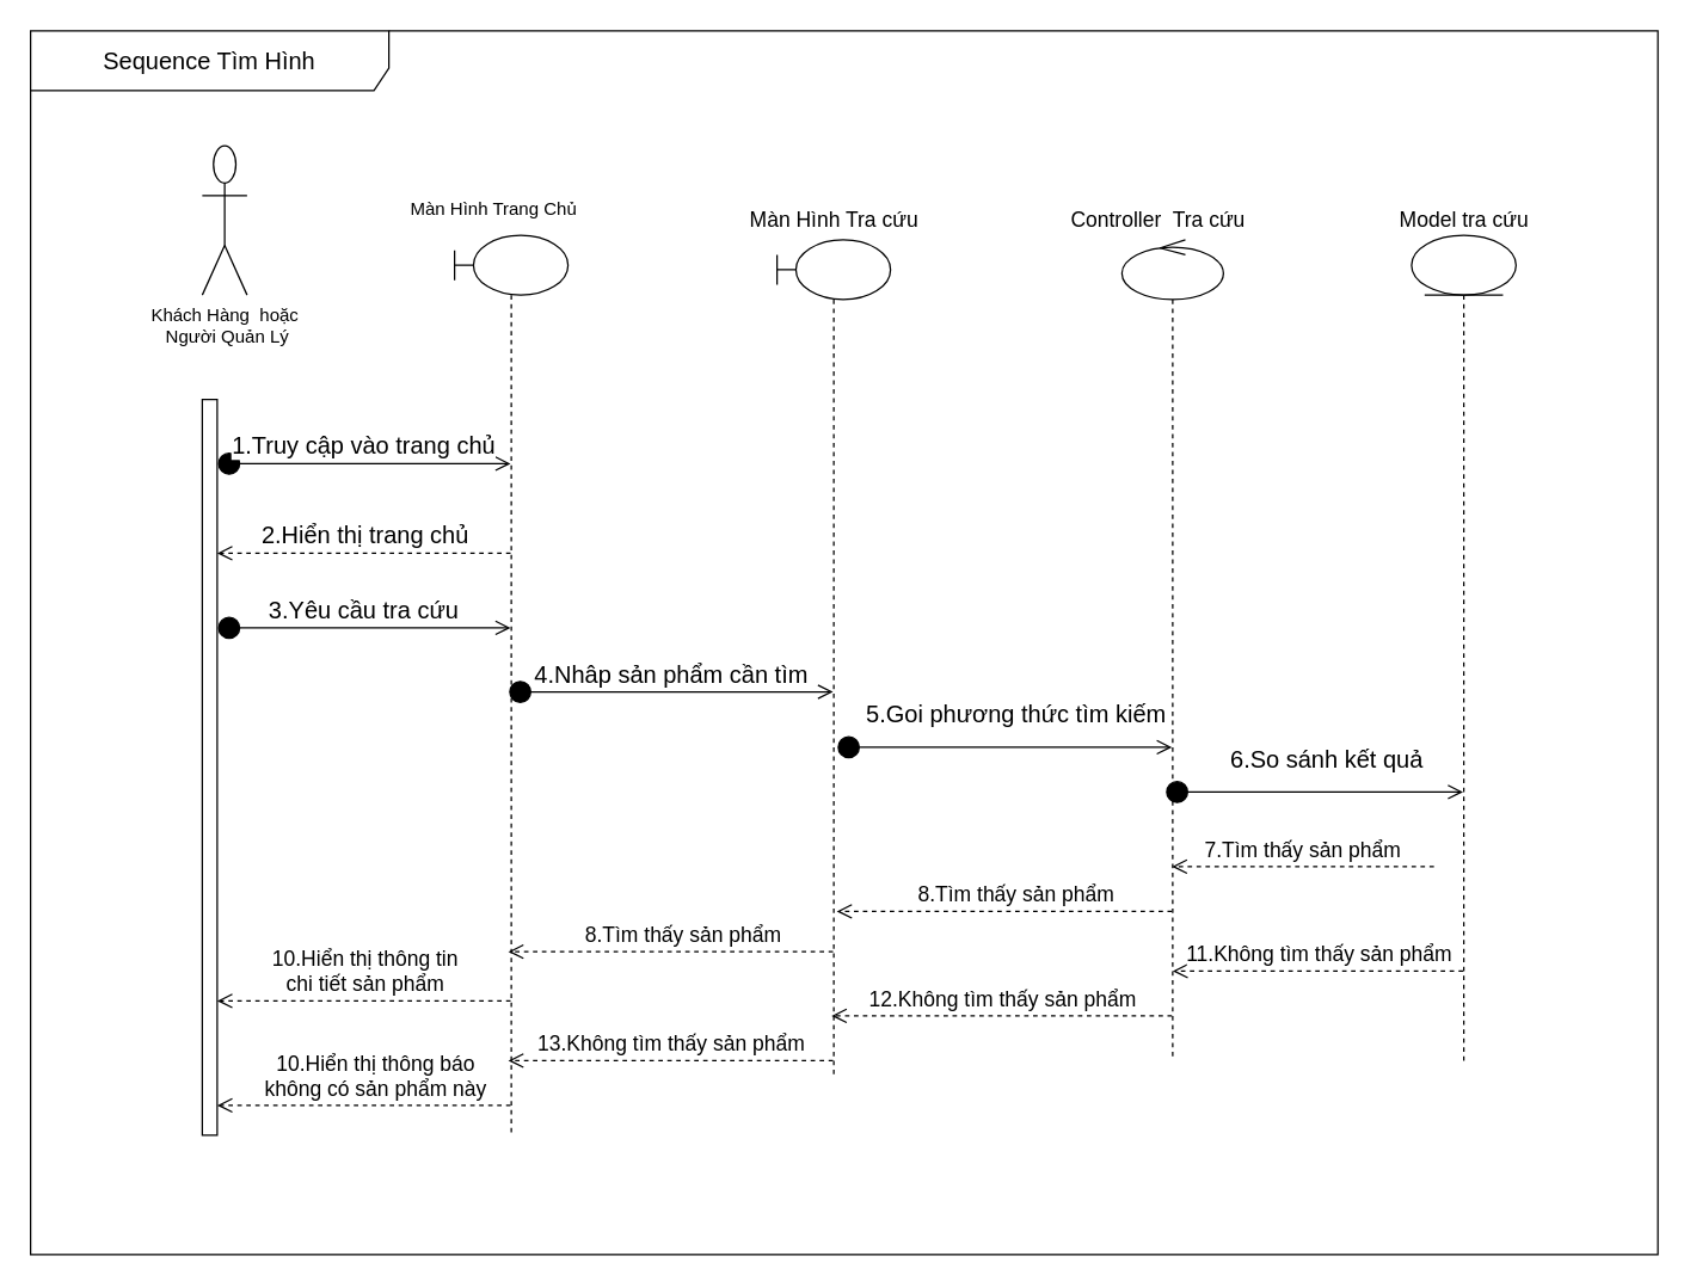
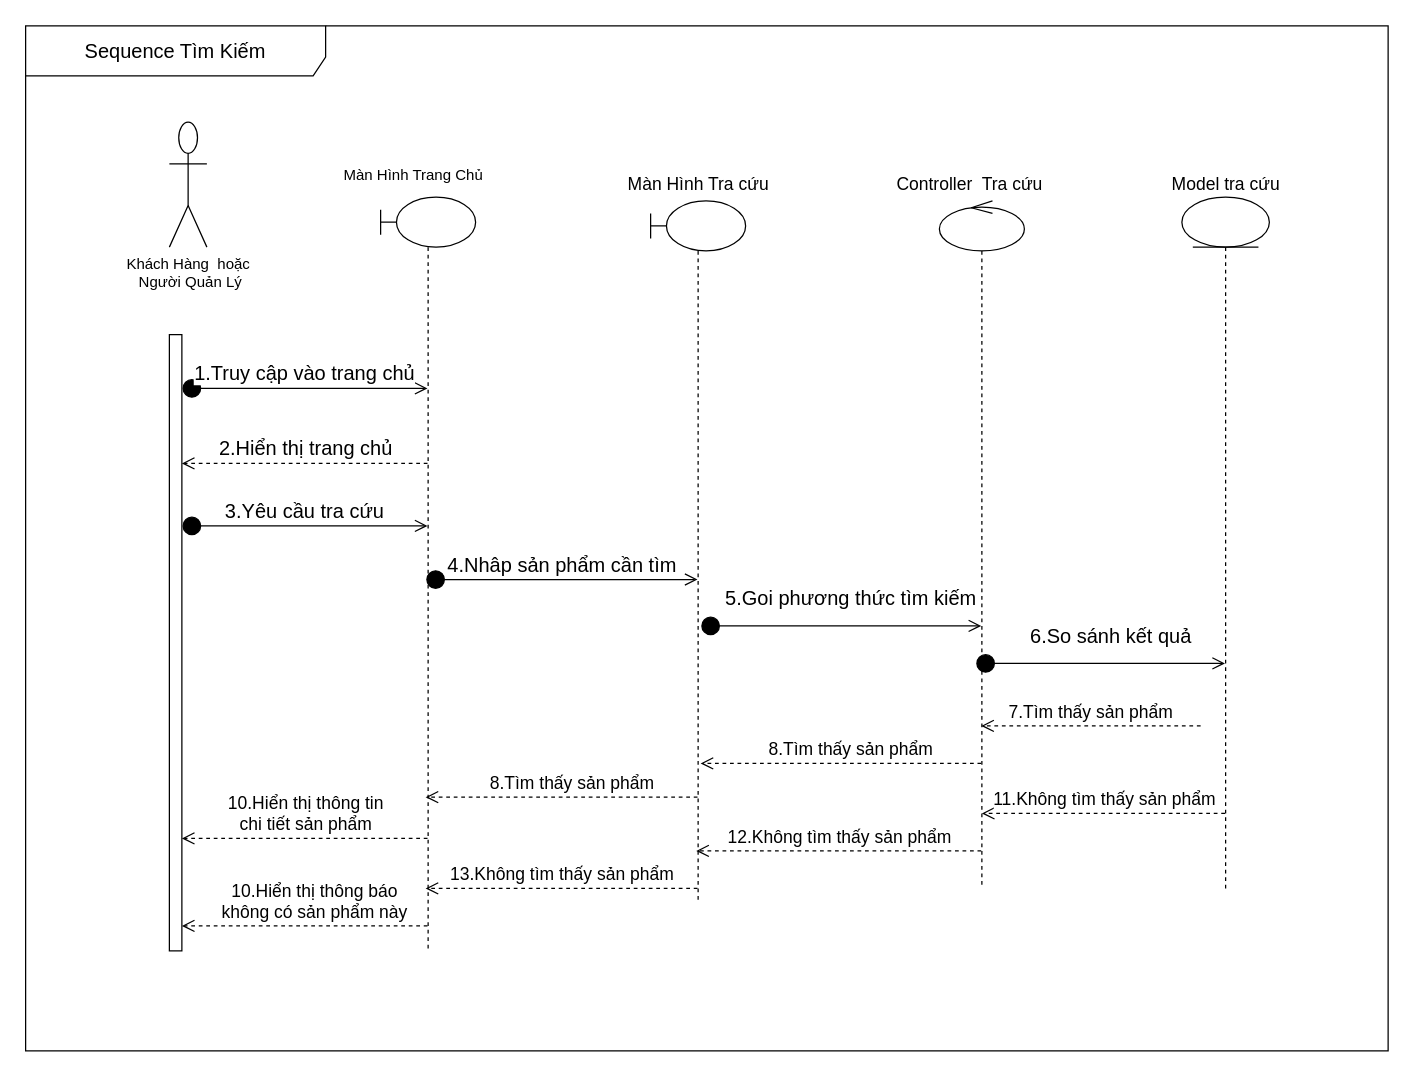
  <mxCell id="0" />
  <mxCell id="1" parent="0" />
  <mxCell id="2" value="" style="shape=umlLifeline;participant=umlBoundary;perimeter=lifelinePerimeter;whiteSpace=wrap;html=1;container=1;collapsible=0;recursiveResize=0;verticalAlign=top;spacingTop=36;outlineConnect=0;" vertex="1" parent="1"><mxGeometry x="520" y="160" width="76" height="560" as="geometry" /></mxCell>
  <mxCell id="3" value="" style="shape=umlLifeline;participant=umlEntity;perimeter=lifelinePerimeter;whiteSpace=wrap;html=1;container=1;collapsible=0;recursiveResize=0;verticalAlign=top;spacingTop=36;outlineConnect=0;" vertex="1" parent="1"><mxGeometry x="945" y="157" width="70" height="553" as="geometry" /></mxCell>
  <mxCell id="4" value="" style="shape=umlLifeline;participant=umlControl;perimeter=lifelinePerimeter;whiteSpace=wrap;html=1;container=1;collapsible=0;recursiveResize=0;verticalAlign=top;spacingTop=36;outlineConnect=0;" vertex="1" parent="1"><mxGeometry x="751" y="160" width="68" height="550" as="geometry" /></mxCell>
  <mxCell id="5" value="&lt;font style=&quot;font-size: 14px&quot;&gt;Màn Hình Tra cứu&lt;/font&gt;" style="text;html=1;align=center;verticalAlign=middle;resizable=0;points=[];autosize=1;" vertex="1" parent="1"><mxGeometry x="493" y="137" width="130" height="20" as="geometry" /></mxCell>
  <mxCell id="6" value="&lt;font style=&quot;font-size: 14px&quot;&gt;Controller&amp;nbsp; Tra cứu&lt;/font&gt;" style="text;html=1;align=center;verticalAlign=middle;resizable=0;points=[];autosize=1;" vertex="1" parent="1"><mxGeometry x="710" y="137" width="130" height="20" as="geometry" /></mxCell>
  <mxCell id="7" value="&lt;font style=&quot;font-size: 14px&quot;&gt;Model tra cứu&lt;/font&gt;" style="text;html=1;align=center;verticalAlign=middle;resizable=0;points=[];autosize=1;" vertex="1" parent="1"><mxGeometry x="930" y="137" width="100" height="20" as="geometry" /></mxCell>
  <mxCell id="8" value="Khách Hàng&amp;nbsp; hoặc&lt;br&gt;&amp;nbsp;Người Quản Lý" style="shape=umlActor;verticalLabelPosition=bottom;verticalAlign=top;html=1;outlineConnect=0;strokeWidth=1;" vertex="1" parent="1"><mxGeometry x="135" y="97" width="30" height="100" as="geometry" /></mxCell>
  <mxCell id="9" value="" style="html=1;points=[];perimeter=orthogonalPerimeter;" vertex="1" parent="1"><mxGeometry x="135" y="267" width="10" height="493" as="geometry" /></mxCell>
  <mxCell id="10" value="" style="shape=umlLifeline;participant=umlBoundary;perimeter=lifelinePerimeter;whiteSpace=wrap;html=1;container=1;collapsible=0;recursiveResize=0;verticalAlign=top;spacingTop=36;outlineConnect=0;" vertex="1" parent="1"><mxGeometry x="304" y="157" width="76" height="603" as="geometry" /></mxCell>
  <mxCell id="11" value="Màn Hình Trang Chủ" style="text;html=1;align=center;verticalAlign=middle;resizable=0;points=[];autosize=1;" vertex="1" parent="1"><mxGeometry x="265" y="130" width="130" height="20" as="geometry" /></mxCell>
  <mxCell id="12" value="&lt;font size=&quot;3&quot;&gt;1.Truy cập vào trang chủ&lt;/font&gt;" style="html=1;verticalAlign=bottom;startArrow=circle;startFill=1;endArrow=open;startSize=6;endSize=8;" edge="1" parent="1" source="9" target="10"><mxGeometry width="80" relative="1" as="geometry"><mxPoint x="155" y="310" as="sourcePoint" /><mxPoint x="235" y="310" as="targetPoint" /><Array as="points"><mxPoint x="155" y="310" /></Array></mxGeometry></mxCell>
  <mxCell id="13" value="&lt;font size=&quot;3&quot;&gt;2.Hiển thị trang chủ&lt;/font&gt;" style="html=1;verticalAlign=bottom;endArrow=open;dashed=1;endSize=8;" edge="1" parent="1" source="10"><mxGeometry relative="1" as="geometry"><mxPoint x="225" y="370" as="sourcePoint" /><mxPoint x="145" y="370" as="targetPoint" /></mxGeometry></mxCell>
  <mxCell id="14" value="&lt;font size=&quot;3&quot;&gt;3.Yêu cầu tra cứu&lt;/font&gt;" style="html=1;verticalAlign=bottom;startArrow=circle;startFill=1;endArrow=open;startSize=6;endSize=8;" edge="1" parent="1" target="10"><mxGeometry width="80" relative="1" as="geometry"><mxPoint x="145" y="420" as="sourcePoint" /><mxPoint x="225" y="420" as="targetPoint" /></mxGeometry></mxCell>
  <mxCell id="15" value="&lt;font size=&quot;3&quot;&gt;4.Nhâp sản phẩm cần tìm&lt;/font&gt;" style="html=1;verticalAlign=bottom;startArrow=circle;startFill=1;endArrow=open;startSize=6;endSize=8;" edge="1" parent="1" target="2"><mxGeometry width="80" relative="1" as="geometry"><mxPoint x="340" y="462.91" as="sourcePoint" /><mxPoint x="420" y="462.91" as="targetPoint" /></mxGeometry></mxCell>
  <mxCell id="16" value="&lt;font size=&quot;3&quot;&gt;5.Goi phương thức tìm kiếm&lt;/font&gt;" style="html=1;verticalAlign=bottom;startArrow=circle;startFill=1;endArrow=open;startSize=6;endSize=8;" edge="1" parent="1" target="4"><mxGeometry x="0.081" y="10" width="80" relative="1" as="geometry"><mxPoint x="560" y="500" as="sourcePoint" /><mxPoint x="640" y="500" as="targetPoint" /><mxPoint x="-1" as="offset" /></mxGeometry></mxCell>
  <mxCell id="17" value="&lt;font size=&quot;3&quot;&gt;6.So sánh kết quả&lt;/font&gt;" style="html=1;verticalAlign=bottom;startArrow=circle;startFill=1;endArrow=open;startSize=6;endSize=8;" edge="1" parent="1" target="3"><mxGeometry x="0.084" y="10" width="80" relative="1" as="geometry"><mxPoint x="780" y="530" as="sourcePoint" /><mxPoint x="860" y="530" as="targetPoint" /><mxPoint as="offset" /></mxGeometry></mxCell>
  <mxCell id="18" value="&lt;span style=&quot;font-size: 14px&quot;&gt;7.Tìm thấy sản phẩm&lt;/span&gt;" style="html=1;verticalAlign=bottom;endArrow=open;dashed=1;endSize=8;" edge="1" parent="1" target="4"><mxGeometry relative="1" as="geometry"><mxPoint x="960" y="580" as="sourcePoint" /><mxPoint x="880" y="580" as="targetPoint" /></mxGeometry></mxCell>
  <mxCell id="19" value="&lt;font style=&quot;font-size: 14px&quot;&gt;8.Tìm thấy sản phẩm&lt;/font&gt;" style="html=1;verticalAlign=bottom;endArrow=open;dashed=1;endSize=8;" edge="1" parent="1" source="4"><mxGeometry x="-0.069" relative="1" as="geometry"><mxPoint x="640" y="610" as="sourcePoint" /><mxPoint x="560" y="610" as="targetPoint" /><mxPoint as="offset" /></mxGeometry></mxCell>
  <mxCell id="20" value="&lt;font style=&quot;font-size: 14px&quot;&gt;8.Tìm thấy sản phẩm&lt;/font&gt;" style="html=1;verticalAlign=bottom;endArrow=open;dashed=1;endSize=8;" edge="1" parent="1" source="2"><mxGeometry x="-0.069" relative="1" as="geometry"><mxPoint x="540" y="637" as="sourcePoint" /><mxPoint x="340" y="637" as="targetPoint" /><mxPoint as="offset" /></mxGeometry></mxCell>
  <mxCell id="21" value="&lt;span style=&quot;font-size: 14px&quot;&gt;10.Hiển thị thông tin&lt;br&gt;chi tiết sản phẩm&lt;br&gt;&lt;/span&gt;" style="html=1;verticalAlign=bottom;endArrow=open;dashed=1;endSize=8;" edge="1" parent="1" source="10"><mxGeometry relative="1" as="geometry"><mxPoint x="225" y="670" as="sourcePoint" /><mxPoint x="145" y="670" as="targetPoint" /></mxGeometry></mxCell>
  <mxCell id="22" value="&lt;font style=&quot;font-size: 14px&quot;&gt;11.Không tìm thấy sản phẩm&lt;/font&gt;" style="html=1;verticalAlign=bottom;endArrow=open;dashed=1;endSize=8;" edge="1" parent="1" source="3"><mxGeometry relative="1" as="geometry"><mxPoint x="865" y="650" as="sourcePoint" /><mxPoint x="785" y="650" as="targetPoint" /></mxGeometry></mxCell>
  <mxCell id="23" value="&lt;font style=&quot;font-size: 14px&quot;&gt;12.Không tìm thấy sản phẩm&lt;/font&gt;" style="html=1;verticalAlign=bottom;endArrow=open;dashed=1;endSize=8;" edge="1" parent="1" source="4"><mxGeometry relative="1" as="geometry"><mxPoint x="751" y="680" as="sourcePoint" /><mxPoint x="556.5" y="680" as="targetPoint" /></mxGeometry></mxCell>
  <mxCell id="24" value="&lt;font style=&quot;font-size: 14px&quot;&gt;13.Không tìm thấy sản phẩm&lt;/font&gt;" style="html=1;verticalAlign=bottom;endArrow=open;dashed=1;endSize=8;" edge="1" parent="1" source="2"><mxGeometry relative="1" as="geometry"><mxPoint x="534.5" y="710" as="sourcePoint" /><mxPoint x="340" y="710" as="targetPoint" /></mxGeometry></mxCell>
  <mxCell id="25" value="&lt;span style=&quot;font-size: 14px&quot;&gt;10.Hiển thị thông báo &lt;br&gt;không có sản phẩm này&lt;br&gt;&lt;/span&gt;" style="html=1;verticalAlign=bottom;endArrow=open;dashed=1;endSize=8;" edge="1" parent="1"><mxGeometry x="-0.069" relative="1" as="geometry"><mxPoint x="341.5" y="740" as="sourcePoint" /><mxPoint x="145" y="740" as="targetPoint" /><mxPoint as="offset" /></mxGeometry></mxCell>
- <mxCell id="26" value="&lt;font size=&quot;3&quot;&gt;Sequence Tìm Hình&lt;/font&gt;" style="shape=umlFrame;whiteSpace=wrap;html=1;width=240;height=40;" vertex="1" parent="1"><mxGeometry x="20" y="20" width="1090" height="820" as="geometry" /></mxCell>
+ <mxCell id="26" value="&lt;font size=&quot;3&quot;&gt;Sequence Tìm Kiếm&lt;/font&gt;" style="shape=umlFrame;whiteSpace=wrap;html=1;width=240;height=40;" vertex="1" parent="1"><mxGeometry x="20" y="20" width="1090" height="820" as="geometry" /></mxCell>
